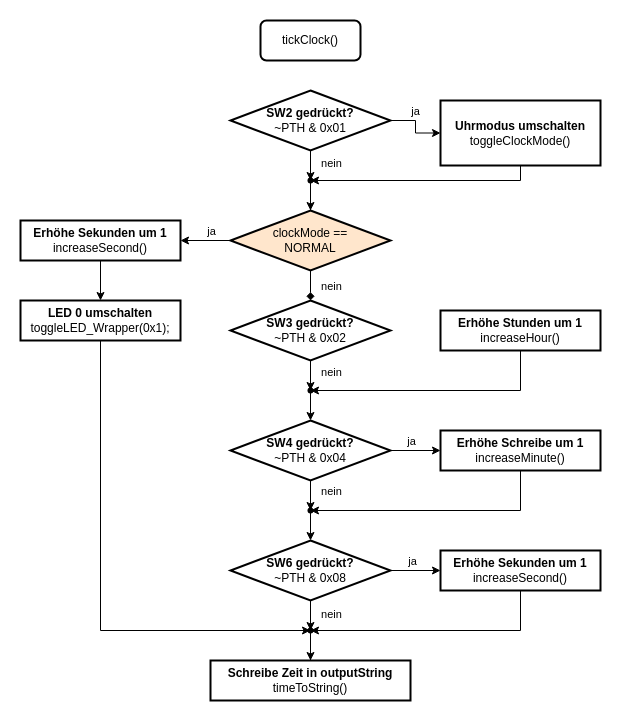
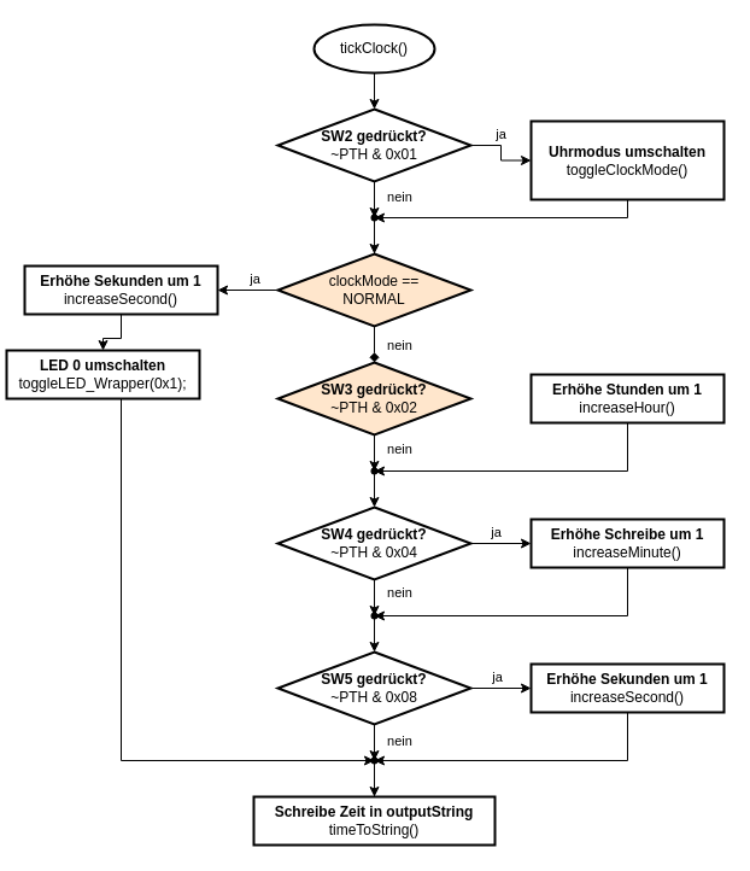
  <mxCell id="0" />
  <mxCell id="1" parent="0" />
- <mxCell id="3" value="tickClock()" style="whiteSpace=wrap;html=1;strokeWidth=2;rounded=1;" vertex="1" parent="1"><mxGeometry x="260" y="20" width="100" height="40" as="geometry" /></mxCell>
+ <mxCell id="2" value="" style="edgeStyle=orthogonalEdgeStyle;rounded=0;orthogonalLoop=1;jettySize=auto;html=1;" edge="1" parent="1" source="3" target="8"><mxGeometry relative="1" as="geometry" /></mxCell>
+ <mxCell id="3" value="tickClock()" style="ellipse;whiteSpace=wrap;html=1;strokeWidth=2;" vertex="1" parent="1"><mxGeometry x="260" y="20" width="100" height="40" as="geometry" /></mxCell>
  <mxCell id="4" value="" style="edgeStyle=orthogonalEdgeStyle;rounded=0;orthogonalLoop=1;jettySize=auto;html=1;" edge="1" parent="1" source="8" target="10"><mxGeometry relative="1" as="geometry" /></mxCell>
  <mxCell id="5" value="ja" style="edgeLabel;html=1;align=center;verticalAlign=middle;resizable=0;points=[];" vertex="1" connectable="0" parent="4"><mxGeometry x="-0.339" y="2" relative="1" as="geometry"><mxPoint x="3" y="-8" as="offset" /></mxGeometry></mxCell>
  <mxCell id="6" style="edgeStyle=orthogonalEdgeStyle;rounded=0;orthogonalLoop=1;jettySize=auto;html=1;" edge="1" parent="1" source="8" target="12"><mxGeometry relative="1" as="geometry" /></mxCell>
  <mxCell id="7" value="nein" style="edgeLabel;html=1;align=center;verticalAlign=middle;resizable=0;points=[];" vertex="1" connectable="0" parent="6"><mxGeometry x="-0.648" y="1" relative="1" as="geometry"><mxPoint x="19" as="offset" /></mxGeometry></mxCell>
  <mxCell id="8" value="&lt;div&gt;&lt;b&gt;SW2 gedrückt?&lt;/b&gt;&lt;br&gt;&lt;/div&gt;&lt;div&gt;~PTH &amp;amp; 0x01&lt;/div&gt;" style="rhombus;whiteSpace=wrap;html=1;strokeWidth=2;" vertex="1" parent="1"><mxGeometry x="230" y="90" width="160" height="60" as="geometry" /></mxCell>
  <mxCell id="9" style="edgeStyle=orthogonalEdgeStyle;rounded=0;orthogonalLoop=1;jettySize=auto;html=1;" edge="1" parent="1" source="10" target="12"><mxGeometry relative="1" as="geometry"><Array as="points"><mxPoint x="520" y="180" /></Array></mxGeometry></mxCell>
  <mxCell id="10" value="&lt;b&gt;Uhrmodus umschalten&lt;/b&gt;&lt;br&gt;&lt;div&gt;toggleClockMode()&lt;/div&gt;" style="rounded=0;whiteSpace=wrap;html=1;strokeWidth=2;" vertex="1" parent="1"><mxGeometry x="440" y="100" width="160" height="65" as="geometry" /></mxCell>
  <mxCell id="11" value="" style="edgeStyle=orthogonalEdgeStyle;rounded=0;orthogonalLoop=1;jettySize=auto;html=1;" edge="1" parent="1" source="12" target="17"><mxGeometry relative="1" as="geometry" /></mxCell>
  <mxCell id="12" value="" style="shape=waypoint;sketch=0;fillStyle=solid;size=6;pointerEvents=1;points=[];fillColor=none;resizable=0;rotatable=0;perimeter=centerPerimeter;snapToPoint=1;" vertex="1" parent="1"><mxGeometry x="300" y="170" width="20" height="20" as="geometry" /></mxCell>
  <mxCell id="13" value="" style="edgeStyle=orthogonalEdgeStyle;rounded=0;orthogonalLoop=1;jettySize=auto;html=1;" edge="1" parent="1" source="17" target="19"><mxGeometry relative="1" as="geometry" /></mxCell>
  <mxCell id="14" value="ja" style="edgeLabel;html=1;align=center;verticalAlign=middle;resizable=0;points=[];" vertex="1" connectable="0" parent="13"><mxGeometry x="-0.199" y="2" relative="1" as="geometry"><mxPoint y="-12" as="offset" /></mxGeometry></mxCell>
  <mxCell id="15" value="" style="edgeStyle=orthogonalEdgeStyle;rounded=0;orthogonalLoop=1;jettySize=auto;html=1;endArrow=diamond;" edge="1" parent="1" source="17" target="23"><mxGeometry relative="1" as="geometry" /></mxCell>
  <mxCell id="16" value="nein" style="edgeLabel;html=1;align=center;verticalAlign=middle;resizable=0;points=[];" vertex="1" connectable="0" parent="15"><mxGeometry x="0.403" y="3" relative="1" as="geometry"><mxPoint x="17" as="offset" /></mxGeometry></mxCell>
  <mxCell id="17" value="&lt;div&gt;clockMode ==&lt;/div&gt;&lt;div&gt;NORMAL&lt;/div&gt;" style="rhombus;whiteSpace=wrap;html=1;strokeWidth=2;fillColor=#ffe6cc;" vertex="1" parent="1"><mxGeometry x="230" y="210" width="160" height="60" as="geometry" /></mxCell>
  <mxCell id="18" style="edgeStyle=orthogonalEdgeStyle;rounded=0;orthogonalLoop=1;jettySize=auto;html=1;entryX=0.5;entryY=0;entryDx=0;entryDy=0;" edge="1" parent="1" source="19" target="20"><mxGeometry relative="1" as="geometry" /></mxCell>
  <mxCell id="19" value="&lt;div&gt;&lt;b&gt;Erhöhe Sekunden um 1&lt;/b&gt;&lt;/div&gt;&lt;div&gt;increaseSecond()&lt;/div&gt;" style="rounded=0;whiteSpace=wrap;html=1;strokeWidth=2;" vertex="1" parent="1"><mxGeometry x="20" y="220" width="160" height="40" as="geometry" /></mxCell>
- <mxCell id="20" value="&lt;div&gt;&lt;b&gt;LED 0 umschalten&lt;/b&gt;&lt;/div&gt;&lt;div&gt;toggleLED_Wrapper(0x1);&lt;br&gt;&lt;/div&gt;" style="rounded=0;whiteSpace=wrap;html=1;strokeWidth=2;" vertex="1" parent="1"><mxGeometry x="20" y="300" width="160" height="40" as="geometry" /></mxCell>
+ <mxCell id="20" value="&lt;div&gt;&lt;b&gt;LED 0 umschalten&lt;/b&gt;&lt;/div&gt;&lt;div&gt;toggleLED_Wrapper(0x1);&lt;br&gt;&lt;/div&gt;" style="rounded=0;whiteSpace=wrap;html=1;strokeWidth=2;" vertex="1" parent="1"><mxGeometry x="5" y="290" width="160" height="40" as="geometry" /></mxCell>
  <mxCell id="21" style="edgeStyle=orthogonalEdgeStyle;rounded=0;orthogonalLoop=1;jettySize=auto;html=1;" edge="1" parent="1" source="23" target="33"><mxGeometry relative="1" as="geometry" /></mxCell>
  <mxCell id="22" value="nein" style="edgeLabel;html=1;align=center;verticalAlign=middle;resizable=0;points=[];" vertex="1" connectable="0" parent="21"><mxGeometry x="0.465" y="-1" relative="1" as="geometry"><mxPoint x="21" as="offset" /></mxGeometry></mxCell>
- <mxCell id="23" value="&lt;div&gt;&lt;b&gt;SW3 gedrückt?&lt;/b&gt;&lt;/div&gt;&lt;div&gt;~PTH &amp;amp; 0x02&lt;br&gt;&lt;/div&gt;" style="rhombus;whiteSpace=wrap;html=1;strokeWidth=2;" vertex="1" parent="1"><mxGeometry x="230" y="300" width="160" height="60" as="geometry" /></mxCell>
+ <mxCell id="23" value="&lt;div&gt;&lt;b&gt;SW3 gedrückt?&lt;/b&gt;&lt;/div&gt;&lt;div&gt;~PTH &amp;amp; 0x02&lt;br&gt;&lt;/div&gt;" style="rhombus;whiteSpace=wrap;html=1;strokeWidth=2;fillColor=#ffe6cc;" vertex="1" parent="1"><mxGeometry x="230" y="300" width="160" height="60" as="geometry" /></mxCell>
  <mxCell id="24" value="" style="edgeStyle=orthogonalEdgeStyle;rounded=0;orthogonalLoop=1;jettySize=auto;html=1;" edge="1" parent="1" source="26" target="39"><mxGeometry relative="1" as="geometry" /></mxCell>
  <mxCell id="25" value="ja" style="edgeLabel;html=1;align=center;verticalAlign=middle;resizable=0;points=[];" vertex="1" connectable="0" parent="24"><mxGeometry x="-0.422" y="3" relative="1" as="geometry"><mxPoint x="6" y="-7" as="offset" /></mxGeometry></mxCell>
  <mxCell id="26" value="&lt;div&gt;&lt;b&gt;SW4 gedrückt?&lt;/b&gt;&lt;/div&gt;&lt;div&gt;~PTH &amp;amp; 0x04&lt;/div&gt;" style="rhombus;whiteSpace=wrap;html=1;strokeWidth=2;" vertex="1" parent="1"><mxGeometry x="230" y="420" width="160" height="60" as="geometry" /></mxCell>
  <mxCell id="27" style="edgeStyle=orthogonalEdgeStyle;rounded=0;orthogonalLoop=1;jettySize=auto;html=1;entryX=0;entryY=0.5;entryDx=0;entryDy=0;" edge="1" parent="1" source="31" target="41"><mxGeometry relative="1" as="geometry" /></mxCell>
  <mxCell id="28" value="ja" style="edgeLabel;html=1;align=center;verticalAlign=middle;resizable=0;points=[];" vertex="1" connectable="0" parent="27"><mxGeometry x="-0.146" relative="1" as="geometry"><mxPoint y="-10" as="offset" /></mxGeometry></mxCell>
  <mxCell id="29" style="edgeStyle=orthogonalEdgeStyle;rounded=0;orthogonalLoop=1;jettySize=auto;html=1;" edge="1" parent="1" source="31" target="46"><mxGeometry relative="1" as="geometry" /></mxCell>
  <mxCell id="30" value="nein" style="edgeLabel;html=1;align=center;verticalAlign=middle;resizable=0;points=[];" vertex="1" connectable="0" parent="29"><mxGeometry x="0.505" y="-2" relative="1" as="geometry"><mxPoint x="22" as="offset" /></mxGeometry></mxCell>
- <mxCell id="31" value="&lt;div&gt;&lt;b&gt;SW6 gedrückt?&lt;/b&gt;&lt;/div&gt;&lt;div&gt;~PTH &amp;amp; 0x08&lt;br&gt;&lt;/div&gt;" style="rhombus;whiteSpace=wrap;html=1;strokeWidth=2;" vertex="1" parent="1"><mxGeometry x="230" y="540" width="160" height="60" as="geometry" /></mxCell>
+ <mxCell id="31" value="&lt;div&gt;&lt;b&gt;SW5 gedrückt?&lt;/b&gt;&lt;/div&gt;&lt;div&gt;~PTH &amp;amp; 0x08&lt;br&gt;&lt;/div&gt;" style="rhombus;whiteSpace=wrap;html=1;strokeWidth=2;" vertex="1" parent="1"><mxGeometry x="230" y="540" width="160" height="60" as="geometry" /></mxCell>
  <mxCell id="32" style="edgeStyle=orthogonalEdgeStyle;rounded=0;orthogonalLoop=1;jettySize=auto;html=1;entryX=0.5;entryY=0;entryDx=0;entryDy=0;" edge="1" parent="1" source="33" target="26"><mxGeometry relative="1" as="geometry" /></mxCell>
  <mxCell id="33" value="" style="shape=waypoint;sketch=0;fillStyle=solid;size=6;pointerEvents=1;points=[];fillColor=none;resizable=0;rotatable=0;perimeter=centerPerimeter;snapToPoint=1;" vertex="1" parent="1"><mxGeometry x="300" y="380" width="20" height="20" as="geometry" /></mxCell>
  <mxCell id="34" style="edgeStyle=orthogonalEdgeStyle;rounded=0;orthogonalLoop=1;jettySize=auto;html=1;entryX=0.5;entryY=0;entryDx=0;entryDy=0;" edge="1" parent="1" source="35" target="31"><mxGeometry relative="1" as="geometry" /></mxCell>
  <mxCell id="35" value="" style="shape=waypoint;sketch=0;fillStyle=solid;size=6;pointerEvents=1;points=[];fillColor=none;resizable=0;rotatable=0;perimeter=centerPerimeter;snapToPoint=1;" vertex="1" parent="1"><mxGeometry x="300" y="500" width="20" height="20" as="geometry" /></mxCell>
  <mxCell id="36" style="edgeStyle=orthogonalEdgeStyle;rounded=0;orthogonalLoop=1;jettySize=auto;html=1;entryX=0.671;entryY=0.288;entryDx=0;entryDy=0;entryPerimeter=0;" edge="1" parent="1" source="26" target="35"><mxGeometry relative="1" as="geometry" /></mxCell>
  <mxCell id="37" value="nein" style="edgeLabel;html=1;align=center;verticalAlign=middle;resizable=0;points=[];" vertex="1" connectable="0" parent="36"><mxGeometry x="-0.083" y="-1" relative="1" as="geometry"><mxPoint x="19" y="2" as="offset" /></mxGeometry></mxCell>
  <mxCell id="38" value="&lt;div&gt;&lt;b&gt;Erhöhe Stunden um 1&lt;/b&gt;&lt;/div&gt;&lt;div&gt;increaseHour()&lt;/div&gt;" style="rounded=0;whiteSpace=wrap;html=1;strokeWidth=2;" vertex="1" parent="1"><mxGeometry x="440" y="310" width="160" height="40" as="geometry" /></mxCell>
  <mxCell id="39" value="&lt;div&gt;&lt;b&gt;Erhöhe Schreibe um 1&lt;/b&gt;&lt;/div&gt;&lt;div&gt;increaseMinute()&lt;/div&gt;" style="rounded=0;whiteSpace=wrap;html=1;strokeWidth=2;" vertex="1" parent="1"><mxGeometry x="440" y="430" width="160" height="40" as="geometry" /></mxCell>
  <mxCell id="40" style="edgeStyle=orthogonalEdgeStyle;rounded=0;orthogonalLoop=1;jettySize=auto;html=1;" edge="1" parent="1" source="41" target="46"><mxGeometry relative="1" as="geometry"><Array as="points"><mxPoint x="520" y="630" /></Array></mxGeometry></mxCell>
  <mxCell id="41" value="&lt;div&gt;&lt;b&gt;Erhöhe Sekunden um 1&lt;/b&gt;&lt;/div&gt;&lt;div&gt;increaseSecond()&lt;/div&gt;" style="rounded=0;whiteSpace=wrap;html=1;strokeWidth=2;" vertex="1" parent="1"><mxGeometry x="440" y="550" width="160" height="40" as="geometry" /></mxCell>
  <mxCell id="42" style="edgeStyle=orthogonalEdgeStyle;rounded=0;orthogonalLoop=1;jettySize=auto;html=1;entryX=0.533;entryY=0.84;entryDx=0;entryDy=0;entryPerimeter=0;" edge="1" parent="1" source="38" target="33"><mxGeometry relative="1" as="geometry"><Array as="points"><mxPoint x="520" y="390" /></Array></mxGeometry></mxCell>
  <mxCell id="43" style="edgeStyle=orthogonalEdgeStyle;rounded=0;orthogonalLoop=1;jettySize=auto;html=1;entryX=0.671;entryY=0.702;entryDx=0;entryDy=0;entryPerimeter=0;" edge="1" parent="1" source="39" target="35"><mxGeometry relative="1" as="geometry"><Array as="points"><mxPoint x="520" y="510" /></Array></mxGeometry></mxCell>
  <mxCell id="44" value="&lt;div&gt;&lt;b&gt;Schreibe Zeit in outputString&lt;br&gt;&lt;/b&gt;&lt;/div&gt;&lt;div&gt;timeToString()&lt;br&gt;&lt;/div&gt;" style="rounded=0;whiteSpace=wrap;html=1;strokeWidth=2;" vertex="1" parent="1"><mxGeometry x="210" y="660" width="200" height="40" as="geometry" /></mxCell>
  <mxCell id="45" value="" style="edgeStyle=orthogonalEdgeStyle;rounded=0;orthogonalLoop=1;jettySize=auto;html=1;" edge="1" parent="1" source="46" target="44"><mxGeometry relative="1" as="geometry" /></mxCell>
  <mxCell id="46" value="" style="shape=waypoint;sketch=0;fillStyle=solid;size=6;pointerEvents=1;points=[];fillColor=none;resizable=0;rotatable=0;perimeter=centerPerimeter;snapToPoint=1;" vertex="1" parent="1"><mxGeometry x="300" y="620" width="20" height="20" as="geometry" /></mxCell>
  <mxCell id="47" style="edgeStyle=orthogonalEdgeStyle;rounded=0;orthogonalLoop=1;jettySize=auto;html=1;entryX=0.084;entryY=0.598;entryDx=0;entryDy=0;entryPerimeter=0;" edge="1" parent="1" source="20" target="46"><mxGeometry relative="1" as="geometry"><Array as="points"><mxPoint x="100" y="630" /></Array></mxGeometry></mxCell>
